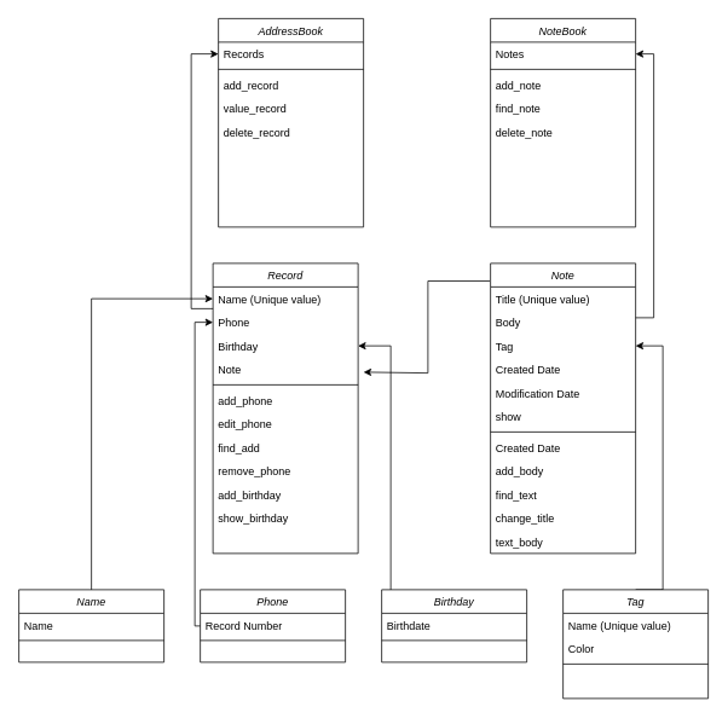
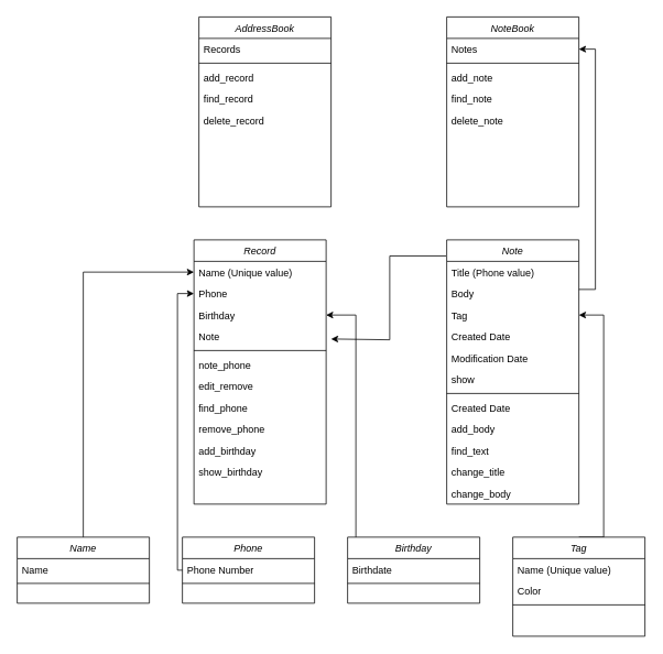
  <mxCell id="0" />
  <mxCell id="1" parent="0" />
  <mxCell id="2" style="edgeStyle=orthogonalEdgeStyle;rounded=0;orthogonalLoop=1;jettySize=auto;html=1;entryX=0;entryY=0.5;entryDx=0;entryDy=0;" edge="1" parent="1" source="3" target="16"><mxGeometry relative="1" as="geometry" /></mxCell>
  <mxCell id="3" value="Name" style="swimlane;fontStyle=2;align=center;verticalAlign=top;childLayout=stackLayout;horizontal=1;startSize=26;horizontalStack=0;resizeParent=1;resizeLast=0;collapsible=1;marginBottom=0;rounded=0;shadow=0;strokeWidth=1;" vertex="1" parent="1"><mxGeometry x="20" y="650" width="160" height="80" as="geometry"><mxRectangle x="220" y="120" width="160" height="26" as="alternateBounds" /></mxGeometry></mxCell>
  <mxCell id="4" value="Name" style="text;align=left;verticalAlign=top;spacingLeft=4;spacingRight=4;overflow=hidden;rotatable=0;points=[[0,0.5],[1,0.5]];portConstraint=eastwest;" vertex="1" parent="3"><mxGeometry y="26" width="160" height="26" as="geometry" /></mxCell>
  <mxCell id="5" value="" style="line;html=1;strokeWidth=1;align=left;verticalAlign=middle;spacingTop=-1;spacingLeft=3;spacingRight=3;rotatable=0;labelPosition=right;points=[];portConstraint=eastwest;" vertex="1" parent="3"><mxGeometry y="52" width="160" height="8" as="geometry" /></mxCell>
  <mxCell id="6" style="edgeStyle=orthogonalEdgeStyle;rounded=0;orthogonalLoop=1;jettySize=auto;html=1;entryX=0;entryY=0.5;entryDx=0;entryDy=0;" edge="1" parent="1" source="7" target="17"><mxGeometry relative="1" as="geometry"><Array as="points"><mxPoint x="214" y="690" /><mxPoint x="214" y="355" /></Array></mxGeometry></mxCell>
  <mxCell id="7" value="Phone" style="swimlane;fontStyle=2;align=center;verticalAlign=top;childLayout=stackLayout;horizontal=1;startSize=26;horizontalStack=0;resizeParent=1;resizeLast=0;collapsible=1;marginBottom=0;rounded=0;shadow=0;strokeWidth=1;" vertex="1" parent="1"><mxGeometry x="220" y="650" width="160" height="80" as="geometry"><mxRectangle x="220" y="120" width="160" height="26" as="alternateBounds" /></mxGeometry></mxCell>
- <mxCell id="8" value="Record Number" style="text;align=left;verticalAlign=top;spacingLeft=4;spacingRight=4;overflow=hidden;rotatable=0;points=[[0,0.5],[1,0.5]];portConstraint=eastwest;rounded=0;shadow=0;html=0;" vertex="1" parent="7"><mxGeometry y="26" width="160" height="26" as="geometry" /></mxCell>
+ <mxCell id="8" value="Phone Number" style="text;align=left;verticalAlign=top;spacingLeft=4;spacingRight=4;overflow=hidden;rotatable=0;points=[[0,0.5],[1,0.5]];portConstraint=eastwest;rounded=0;shadow=0;html=0;" vertex="1" parent="7"><mxGeometry y="26" width="160" height="26" as="geometry" /></mxCell>
  <mxCell id="9" value="" style="line;html=1;strokeWidth=1;align=left;verticalAlign=middle;spacingTop=-1;spacingLeft=3;spacingRight=3;rotatable=0;labelPosition=right;points=[];portConstraint=eastwest;" vertex="1" parent="7"><mxGeometry y="52" width="160" height="8" as="geometry" /></mxCell>
  <mxCell id="10" style="edgeStyle=orthogonalEdgeStyle;rounded=0;orthogonalLoop=1;jettySize=auto;html=1;entryX=1;entryY=0.5;entryDx=0;entryDy=0;" edge="1" parent="1" source="11" target="18"><mxGeometry relative="1" as="geometry"><Array as="points"><mxPoint x="430" y="381" /></Array></mxGeometry></mxCell>
  <mxCell id="11" value="Birthday" style="swimlane;fontStyle=2;align=center;verticalAlign=top;childLayout=stackLayout;horizontal=1;startSize=26;horizontalStack=0;resizeParent=1;resizeLast=0;collapsible=1;marginBottom=0;rounded=0;shadow=0;strokeWidth=1;" vertex="1" parent="1"><mxGeometry x="420" y="650" width="160" height="80" as="geometry"><mxRectangle x="220" y="120" width="160" height="26" as="alternateBounds" /></mxGeometry></mxCell>
  <mxCell id="12" value="Birthdate&#10;" style="text;align=left;verticalAlign=top;spacingLeft=4;spacingRight=4;overflow=hidden;rotatable=0;points=[[0,0.5],[1,0.5]];portConstraint=eastwest;" vertex="1" parent="11"><mxGeometry y="26" width="160" height="26" as="geometry" /></mxCell>
  <mxCell id="13" value="" style="line;html=1;strokeWidth=1;align=left;verticalAlign=middle;spacingTop=-1;spacingLeft=3;spacingRight=3;rotatable=0;labelPosition=right;points=[];portConstraint=eastwest;" vertex="1" parent="11"><mxGeometry y="52" width="160" height="8" as="geometry" /></mxCell>
- <mxCell id="14" style="edgeStyle=orthogonalEdgeStyle;rounded=0;orthogonalLoop=1;jettySize=auto;html=1;entryX=0;entryY=0.5;entryDx=0;entryDy=0;" edge="1" parent="1" source="15" target="28"><mxGeometry relative="1" as="geometry"><Array as="points"><mxPoint x="210" y="340" /><mxPoint x="210" y="59" /></Array></mxGeometry></mxCell>
  <mxCell id="15" value="Record" style="swimlane;fontStyle=2;align=center;verticalAlign=top;childLayout=stackLayout;horizontal=1;startSize=26;horizontalStack=0;resizeParent=1;resizeLast=0;collapsible=1;marginBottom=0;rounded=0;shadow=0;strokeWidth=1;" vertex="1" parent="1"><mxGeometry x="234" y="290" width="160" height="320" as="geometry"><mxRectangle x="220" y="120" width="160" height="26" as="alternateBounds" /></mxGeometry></mxCell>
  <mxCell id="16" value="Name (Unique value)" style="text;align=left;verticalAlign=top;spacingLeft=4;spacingRight=4;overflow=hidden;rotatable=0;points=[[0,0.5],[1,0.5]];portConstraint=eastwest;" vertex="1" parent="15"><mxGeometry y="26" width="160" height="26" as="geometry" /></mxCell>
  <mxCell id="17" value="Phone" style="text;align=left;verticalAlign=top;spacingLeft=4;spacingRight=4;overflow=hidden;rotatable=0;points=[[0,0.5],[1,0.5]];portConstraint=eastwest;rounded=0;shadow=0;html=0;" vertex="1" parent="15"><mxGeometry y="52" width="160" height="26" as="geometry" /></mxCell>
  <mxCell id="18" value="Birthday" style="text;align=left;verticalAlign=top;spacingLeft=4;spacingRight=4;overflow=hidden;rotatable=0;points=[[0,0.5],[1,0.5]];portConstraint=eastwest;rounded=0;shadow=0;html=0;" vertex="1" parent="15"><mxGeometry y="78" width="160" height="26" as="geometry" /></mxCell>
  <mxCell id="19" value="Note" style="text;align=left;verticalAlign=top;spacingLeft=4;spacingRight=4;overflow=hidden;rotatable=0;points=[[0,0.5],[1,0.5]];portConstraint=eastwest;rounded=0;shadow=0;html=0;" vertex="1" parent="15"><mxGeometry y="104" width="160" height="26" as="geometry" /></mxCell>
  <mxCell id="20" value="" style="line;html=1;strokeWidth=1;align=left;verticalAlign=middle;spacingTop=-1;spacingLeft=3;spacingRight=3;rotatable=0;labelPosition=right;points=[];portConstraint=eastwest;" vertex="1" parent="15"><mxGeometry y="130" width="160" height="8" as="geometry" /></mxCell>
- <mxCell id="21" value="add_phone" style="text;align=left;verticalAlign=top;spacingLeft=4;spacingRight=4;overflow=hidden;rotatable=0;points=[[0,0.5],[1,0.5]];portConstraint=eastwest;" vertex="1" parent="15"><mxGeometry y="138" width="160" height="26" as="geometry" /></mxCell>
- <mxCell id="22" value="edit_phone" style="text;align=left;verticalAlign=top;spacingLeft=4;spacingRight=4;overflow=hidden;rotatable=0;points=[[0,0.5],[1,0.5]];portConstraint=eastwest;" vertex="1" parent="15"><mxGeometry y="164" width="160" height="26" as="geometry" /></mxCell>
- <mxCell id="23" value="find_add" style="text;align=left;verticalAlign=top;spacingLeft=4;spacingRight=4;overflow=hidden;rotatable=0;points=[[0,0.5],[1,0.5]];portConstraint=eastwest;" vertex="1" parent="15"><mxGeometry y="190" width="160" height="26" as="geometry" /></mxCell>
+ <mxCell id="21" value="note_phone" style="text;align=left;verticalAlign=top;spacingLeft=4;spacingRight=4;overflow=hidden;rotatable=0;points=[[0,0.5],[1,0.5]];portConstraint=eastwest;" vertex="1" parent="15"><mxGeometry y="138" width="160" height="26" as="geometry" /></mxCell>
+ <mxCell id="22" value="edit_remove" style="text;align=left;verticalAlign=top;spacingLeft=4;spacingRight=4;overflow=hidden;rotatable=0;points=[[0,0.5],[1,0.5]];portConstraint=eastwest;" vertex="1" parent="15"><mxGeometry y="164" width="160" height="26" as="geometry" /></mxCell>
+ <mxCell id="23" value="find_phone" style="text;align=left;verticalAlign=top;spacingLeft=4;spacingRight=4;overflow=hidden;rotatable=0;points=[[0,0.5],[1,0.5]];portConstraint=eastwest;" vertex="1" parent="15"><mxGeometry y="190" width="160" height="26" as="geometry" /></mxCell>
  <mxCell id="24" value="remove_phone" style="text;align=left;verticalAlign=top;spacingLeft=4;spacingRight=4;overflow=hidden;rotatable=0;points=[[0,0.5],[1,0.5]];portConstraint=eastwest;" vertex="1" parent="15"><mxGeometry y="216" width="160" height="26" as="geometry" /></mxCell>
  <mxCell id="25" value="add_birthday" style="text;align=left;verticalAlign=top;spacingLeft=4;spacingRight=4;overflow=hidden;rotatable=0;points=[[0,0.5],[1,0.5]];portConstraint=eastwest;" vertex="1" parent="15"><mxGeometry y="242" width="160" height="26" as="geometry" /></mxCell>
  <mxCell id="26" value="show_birthday" style="text;align=left;verticalAlign=top;spacingLeft=4;spacingRight=4;overflow=hidden;rotatable=0;points=[[0,0.5],[1,0.5]];portConstraint=eastwest;" vertex="1" parent="15"><mxGeometry y="268" width="160" height="26" as="geometry" /></mxCell>
  <mxCell id="27" value="AddressBook&#10;" style="swimlane;fontStyle=2;align=center;verticalAlign=top;childLayout=stackLayout;horizontal=1;startSize=26;horizontalStack=0;resizeParent=1;resizeLast=0;collapsible=1;marginBottom=0;rounded=0;shadow=0;strokeWidth=1;" vertex="1" parent="1"><mxGeometry x="240" y="20" width="160" height="230" as="geometry"><mxRectangle x="220" y="120" width="160" height="26" as="alternateBounds" /></mxGeometry></mxCell>
  <mxCell id="28" value="Records" style="text;align=left;verticalAlign=top;spacingLeft=4;spacingRight=4;overflow=hidden;rotatable=0;points=[[0,0.5],[1,0.5]];portConstraint=eastwest;" vertex="1" parent="27"><mxGeometry y="26" width="160" height="26" as="geometry" /></mxCell>
  <mxCell id="29" value="" style="line;html=1;strokeWidth=1;align=left;verticalAlign=middle;spacingTop=-1;spacingLeft=3;spacingRight=3;rotatable=0;labelPosition=right;points=[];portConstraint=eastwest;" vertex="1" parent="27"><mxGeometry y="52" width="160" height="8" as="geometry" /></mxCell>
  <mxCell id="30" value="add_record" style="text;align=left;verticalAlign=top;spacingLeft=4;spacingRight=4;overflow=hidden;rotatable=0;points=[[0,0.5],[1,0.5]];portConstraint=eastwest;" vertex="1" parent="27"><mxGeometry y="60" width="160" height="26" as="geometry" /></mxCell>
- <mxCell id="31" value="value_record" style="text;align=left;verticalAlign=top;spacingLeft=4;spacingRight=4;overflow=hidden;rotatable=0;points=[[0,0.5],[1,0.5]];portConstraint=eastwest;" vertex="1" parent="27"><mxGeometry y="86" width="160" height="26" as="geometry" /></mxCell>
+ <mxCell id="31" value="find_record" style="text;align=left;verticalAlign=top;spacingLeft=4;spacingRight=4;overflow=hidden;rotatable=0;points=[[0,0.5],[1,0.5]];portConstraint=eastwest;" vertex="1" parent="27"><mxGeometry y="86" width="160" height="26" as="geometry" /></mxCell>
  <mxCell id="32" value="delete_record" style="text;align=left;verticalAlign=top;spacingLeft=4;spacingRight=4;overflow=hidden;rotatable=0;points=[[0,0.5],[1,0.5]];portConstraint=eastwest;" vertex="1" parent="27"><mxGeometry y="112" width="160" height="26" as="geometry" /></mxCell>
  <mxCell id="33" style="edgeStyle=orthogonalEdgeStyle;rounded=0;orthogonalLoop=1;jettySize=auto;html=1;exitX=-0.005;exitY=0.061;exitDx=0;exitDy=0;exitPerimeter=0;" edge="1" parent="1" source="35"><mxGeometry relative="1" as="geometry"><mxPoint x="400" y="410" as="targetPoint" /><Array as="points"><mxPoint x="539" y="310" /><mxPoint x="471" y="310" /><mxPoint x="471" y="411" /><mxPoint x="400" y="411" /></Array></mxGeometry></mxCell>
  <mxCell id="34" style="edgeStyle=orthogonalEdgeStyle;rounded=0;orthogonalLoop=1;jettySize=auto;html=1;entryX=1;entryY=0.5;entryDx=0;entryDy=0;" edge="1" parent="1" source="35" target="54"><mxGeometry relative="1" as="geometry"><Array as="points"><mxPoint x="720" y="350" /><mxPoint x="720" y="59" /></Array></mxGeometry></mxCell>
  <mxCell id="35" value="Note" style="swimlane;fontStyle=2;align=center;verticalAlign=top;childLayout=stackLayout;horizontal=1;startSize=26;horizontalStack=0;resizeParent=1;resizeLast=0;collapsible=1;marginBottom=0;rounded=0;shadow=0;strokeWidth=1;" vertex="1" parent="1"><mxGeometry x="540" y="290" width="160" height="320" as="geometry"><mxRectangle x="220" y="120" width="160" height="26" as="alternateBounds" /></mxGeometry></mxCell>
- <mxCell id="36" value="Title (Unique value)" style="text;align=left;verticalAlign=top;spacingLeft=4;spacingRight=4;overflow=hidden;rotatable=0;points=[[0,0.5],[1,0.5]];portConstraint=eastwest;" vertex="1" parent="35"><mxGeometry y="26" width="160" height="26" as="geometry" /></mxCell>
+ <mxCell id="36" value="Title (Phone value)" style="text;align=left;verticalAlign=top;spacingLeft=4;spacingRight=4;overflow=hidden;rotatable=0;points=[[0,0.5],[1,0.5]];portConstraint=eastwest;" vertex="1" parent="35"><mxGeometry y="26" width="160" height="26" as="geometry" /></mxCell>
  <mxCell id="37" value="Body" style="text;align=left;verticalAlign=top;spacingLeft=4;spacingRight=4;overflow=hidden;rotatable=0;points=[[0,0.5],[1,0.5]];portConstraint=eastwest;" vertex="1" parent="35"><mxGeometry y="52" width="160" height="26" as="geometry" /></mxCell>
  <mxCell id="38" value="Tag" style="text;align=left;verticalAlign=top;spacingLeft=4;spacingRight=4;overflow=hidden;rotatable=0;points=[[0,0.5],[1,0.5]];portConstraint=eastwest;" vertex="1" parent="35"><mxGeometry y="78" width="160" height="26" as="geometry" /></mxCell>
  <mxCell id="39" value="Created Date" style="text;align=left;verticalAlign=top;spacingLeft=4;spacingRight=4;overflow=hidden;rotatable=0;points=[[0,0.5],[1,0.5]];portConstraint=eastwest;" vertex="1" parent="35"><mxGeometry y="104" width="160" height="26" as="geometry" /></mxCell>
  <mxCell id="40" value="Modification Date" style="text;align=left;verticalAlign=top;spacingLeft=4;spacingRight=4;overflow=hidden;rotatable=0;points=[[0,0.5],[1,0.5]];portConstraint=eastwest;" vertex="1" parent="35"><mxGeometry y="130" width="160" height="26" as="geometry" /></mxCell>
  <mxCell id="41" value="show" style="text;align=left;verticalAlign=top;spacingLeft=4;spacingRight=4;overflow=hidden;rotatable=0;points=[[0,0.5],[1,0.5]];portConstraint=eastwest;" vertex="1" parent="35"><mxGeometry y="156" width="160" height="26" as="geometry" /></mxCell>
  <mxCell id="42" value="" style="line;html=1;strokeWidth=1;align=left;verticalAlign=middle;spacingTop=-1;spacingLeft=3;spacingRight=3;rotatable=0;labelPosition=right;points=[];portConstraint=eastwest;" vertex="1" parent="35"><mxGeometry y="182" width="160" height="8" as="geometry" /></mxCell>
  <mxCell id="43" value="Created Date" style="text;align=left;verticalAlign=top;spacingLeft=4;spacingRight=4;overflow=hidden;rotatable=0;points=[[0,0.5],[1,0.5]];portConstraint=eastwest;" vertex="1" parent="35"><mxGeometry y="190" width="160" height="26" as="geometry" /></mxCell>
  <mxCell id="44" value="add_body" style="text;align=left;verticalAlign=top;spacingLeft=4;spacingRight=4;overflow=hidden;rotatable=0;points=[[0,0.5],[1,0.5]];portConstraint=eastwest;" vertex="1" parent="35"><mxGeometry y="216" width="160" height="26" as="geometry" /></mxCell>
  <mxCell id="45" value="find_text" style="text;align=left;verticalAlign=top;spacingLeft=4;spacingRight=4;overflow=hidden;rotatable=0;points=[[0,0.5],[1,0.5]];portConstraint=eastwest;" vertex="1" parent="35"><mxGeometry y="242" width="160" height="26" as="geometry" /></mxCell>
  <mxCell id="46" value="change_title" style="text;align=left;verticalAlign=top;spacingLeft=4;spacingRight=4;overflow=hidden;rotatable=0;points=[[0,0.5],[1,0.5]];portConstraint=eastwest;" vertex="1" parent="35"><mxGeometry y="268" width="160" height="26" as="geometry" /></mxCell>
- <mxCell id="47" value="text_body" style="text;align=left;verticalAlign=top;spacingLeft=4;spacingRight=4;overflow=hidden;rotatable=0;points=[[0,0.5],[1,0.5]];portConstraint=eastwest;" vertex="1" parent="35"><mxGeometry y="294" width="160" height="26" as="geometry" /></mxCell>
+ <mxCell id="47" value="change_body" style="text;align=left;verticalAlign=top;spacingLeft=4;spacingRight=4;overflow=hidden;rotatable=0;points=[[0,0.5],[1,0.5]];portConstraint=eastwest;" vertex="1" parent="35"><mxGeometry y="294" width="160" height="26" as="geometry" /></mxCell>
  <mxCell id="48" style="edgeStyle=orthogonalEdgeStyle;rounded=0;orthogonalLoop=1;jettySize=auto;html=1;exitX=0.5;exitY=0;exitDx=0;exitDy=0;entryX=1;entryY=0.5;entryDx=0;entryDy=0;" edge="1" parent="1" source="49" target="38"><mxGeometry relative="1" as="geometry"><Array as="points"><mxPoint x="730" y="650" /><mxPoint x="730" y="381" /></Array></mxGeometry></mxCell>
  <mxCell id="49" value="Tag" style="swimlane;fontStyle=2;align=center;verticalAlign=top;childLayout=stackLayout;horizontal=1;startSize=26;horizontalStack=0;resizeParent=1;resizeLast=0;collapsible=1;marginBottom=0;rounded=0;shadow=0;strokeWidth=1;" vertex="1" parent="1"><mxGeometry x="620" y="650" width="160" height="120" as="geometry"><mxRectangle x="220" y="120" width="160" height="26" as="alternateBounds" /></mxGeometry></mxCell>
  <mxCell id="50" value="Name (Unique value)" style="text;align=left;verticalAlign=top;spacingLeft=4;spacingRight=4;overflow=hidden;rotatable=0;points=[[0,0.5],[1,0.5]];portConstraint=eastwest;" vertex="1" parent="49"><mxGeometry y="26" width="160" height="26" as="geometry" /></mxCell>
  <mxCell id="51" value="Color" style="text;align=left;verticalAlign=top;spacingLeft=4;spacingRight=4;overflow=hidden;rotatable=0;points=[[0,0.5],[1,0.5]];portConstraint=eastwest;" vertex="1" parent="49"><mxGeometry y="52" width="160" height="26" as="geometry" /></mxCell>
  <mxCell id="52" value="" style="line;html=1;strokeWidth=1;align=left;verticalAlign=middle;spacingTop=-1;spacingLeft=3;spacingRight=3;rotatable=0;labelPosition=right;points=[];portConstraint=eastwest;" vertex="1" parent="49"><mxGeometry y="78" width="160" height="8" as="geometry" /></mxCell>
  <mxCell id="53" value="NoteBook" style="swimlane;fontStyle=2;align=center;verticalAlign=top;childLayout=stackLayout;horizontal=1;startSize=26;horizontalStack=0;resizeParent=1;resizeLast=0;collapsible=1;marginBottom=0;rounded=0;shadow=0;strokeWidth=1;" vertex="1" parent="1"><mxGeometry x="540" y="20" width="160" height="230" as="geometry"><mxRectangle x="220" y="120" width="160" height="26" as="alternateBounds" /></mxGeometry></mxCell>
  <mxCell id="54" value="Notes" style="text;align=left;verticalAlign=top;spacingLeft=4;spacingRight=4;overflow=hidden;rotatable=0;points=[[0,0.5],[1,0.5]];portConstraint=eastwest;" vertex="1" parent="53"><mxGeometry y="26" width="160" height="26" as="geometry" /></mxCell>
  <mxCell id="55" value="" style="line;html=1;strokeWidth=1;align=left;verticalAlign=middle;spacingTop=-1;spacingLeft=3;spacingRight=3;rotatable=0;labelPosition=right;points=[];portConstraint=eastwest;" vertex="1" parent="53"><mxGeometry y="52" width="160" height="8" as="geometry" /></mxCell>
  <mxCell id="56" value="add_note" style="text;align=left;verticalAlign=top;spacingLeft=4;spacingRight=4;overflow=hidden;rotatable=0;points=[[0,0.5],[1,0.5]];portConstraint=eastwest;" vertex="1" parent="53"><mxGeometry y="60" width="160" height="26" as="geometry" /></mxCell>
  <mxCell id="57" value="find_note&#10;" style="text;align=left;verticalAlign=top;spacingLeft=4;spacingRight=4;overflow=hidden;rotatable=0;points=[[0,0.5],[1,0.5]];portConstraint=eastwest;" vertex="1" parent="53"><mxGeometry y="86" width="160" height="26" as="geometry" /></mxCell>
  <mxCell id="58" value="delete_note" style="text;align=left;verticalAlign=top;spacingLeft=4;spacingRight=4;overflow=hidden;rotatable=0;points=[[0,0.5],[1,0.5]];portConstraint=eastwest;" vertex="1" parent="53"><mxGeometry y="112" width="160" height="26" as="geometry" /></mxCell>
